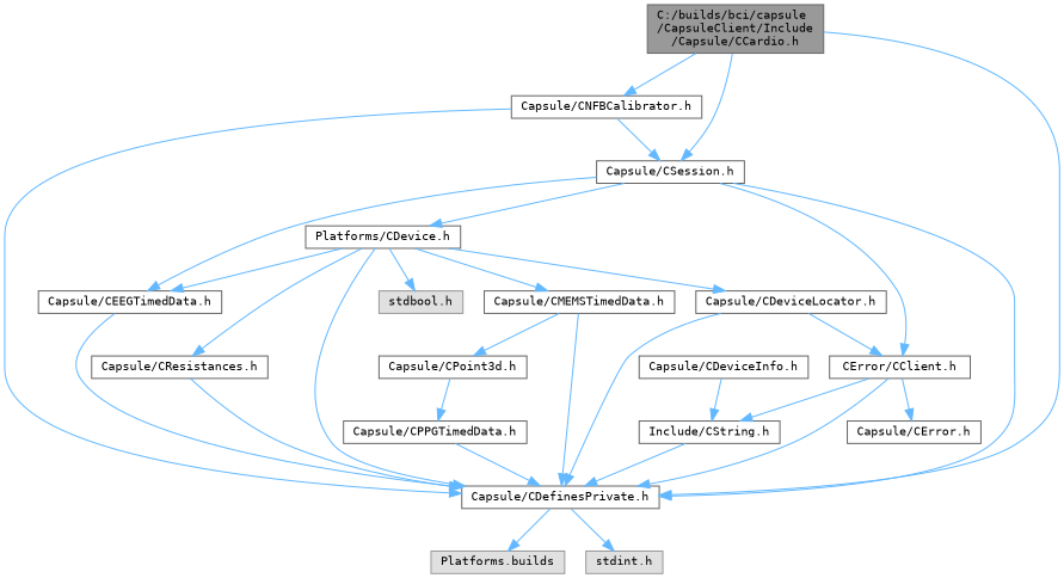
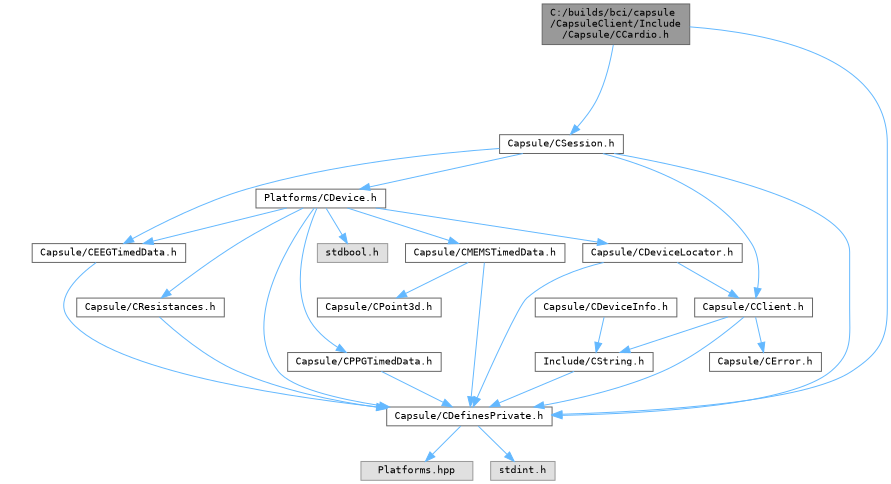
  digraph {
    fontname="DejaVu Sans Mono"
    node [color=grey40 fillcolor=white fontname="DejaVu Sans Mono" fontsize=10 shape=box style=filled]
    edge [color=steelblue1 fontname="DejaVu Sans Mono" fontsize=10 labelfontname=Helvetica labelfontsize=10 style=solid]
    n1 [color=gray40 fillcolor=grey60 fontcolor=black height=0.2 label="C:/builds/bci/capsule\l/CapsuleClient/Include\l/Capsule/CCardio.h" width=0.4]
    n2 [height=0.2 label="Capsule/CDefinesPrivate.h" width=0.4]
-   n3 [height=0.2 label="Capsule/CNFBCalibrator.h" width=0.4]
    n4 [height=0.2 label="Capsule/CSession.h" width=0.4]
-   n5 [color=grey60 fillcolor="#E0E0E0" height=0.2 label="Platforms.builds" width=0.4]
+   n5 [color=grey60 fillcolor="#E0E0E0" height=0.2 label="Platforms.hpp" width=0.4]
    n6 [color=grey60 fillcolor="#E0E0E0" height=0.2 label="stdint.h" width=0.4]
-   n7 [height=0.2 label="CError/CClient.h" width=0.4]
+   n7 [height=0.2 label="Capsule/CClient.h" width=0.4]
    n8 [height=0.2 label="Platforms/CDevice.h" width=0.4]
    n9 [height=0.2 label="Capsule/CEEGTimedData.h" width=0.4]
    n10 [height=0.2 label="Capsule/CError.h" width=0.4]
    n11 [height=0.2 label="Include/CString.h" width=0.4]
    n12 [height=0.2 label="Capsule/CDeviceLocator.h" width=0.4]
    n13 [height=0.2 label="Capsule/CMEMSTimedData.h" width=0.4]
    n14 [height=0.2 label="Capsule/CPPGTimedData.h" width=0.4]
    n15 [height=0.2 label="Capsule/CResistances.h" width=0.4]
    n16 [color=grey60 fillcolor="#E0E0E0" height=0.2 label="stdbool.h" width=0.4]
    n17 [height=0.2 label="Capsule/CPoint3d.h" width=0.4]
    n18 [height=0.2 label="Capsule/CDeviceInfo.h" width=0.4]
    n1 -> n2
-   n1 -> n3
    n1 -> n4
    n2 -> n5
    n2 -> n6
-   n3 -> n2
-   n3 -> n4
    n4 -> n2
    n4 -> n7
    n4 -> n8
    n4 -> n9
    n7 -> n2
    n7 -> n10
    n7 -> n11
    n8 -> n2
    n8 -> n9
    n8 -> n12
    n8 -> n13
-   n17 -> n14
+   n8 -> n14
    n8 -> n15
    n8 -> n16
    n9 -> n2
    n11 -> n2
    n12 -> n2
    n12 -> n7
    n13 -> n2
    n13 -> n17
    n14 -> n2
    n15 -> n2
    n18 -> n11
  }
